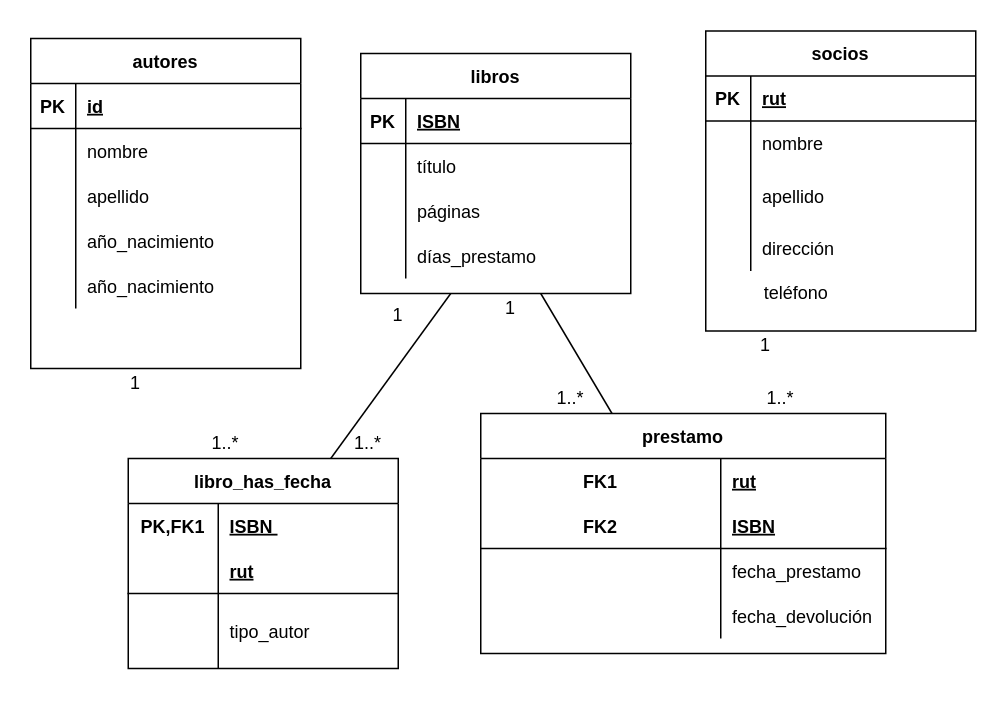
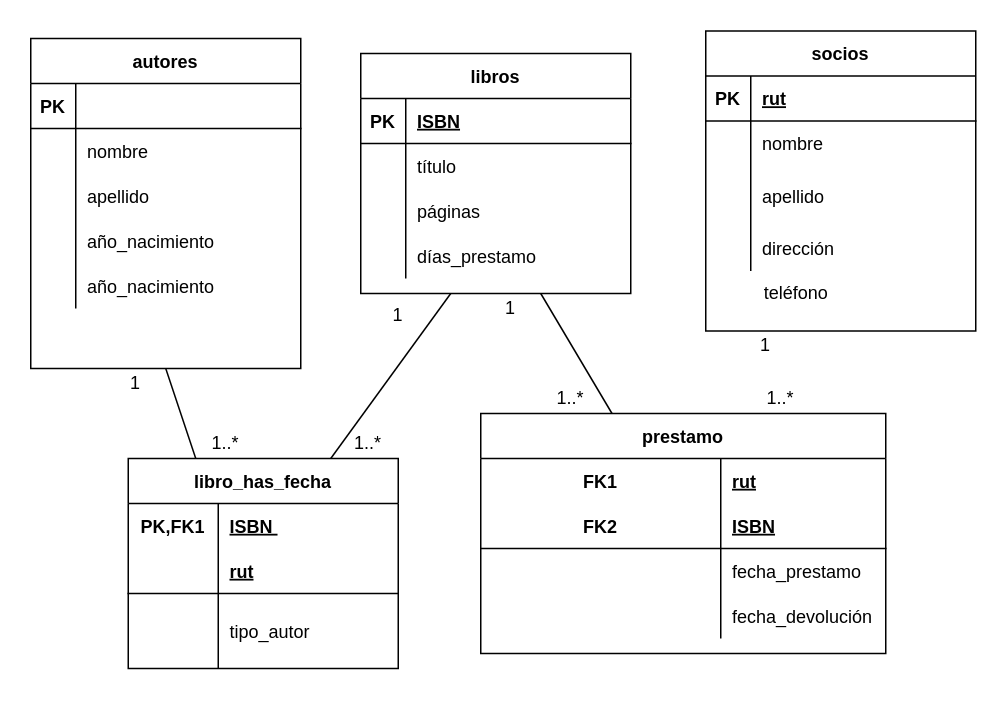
  <mxCell id="0" />
  <mxCell id="1" parent="0" />
  <mxCell id="2" value="socios" style="shape=table;startSize=30;container=1;collapsible=1;childLayout=tableLayout;fixedRows=1;rowLines=0;fontStyle=1;align=center;resizeLast=1;" parent="1" vertex="1"><mxGeometry x="470" y="20" width="180" height="200" as="geometry" /></mxCell>
  <mxCell id="3" value="" style="shape=partialRectangle;collapsible=0;dropTarget=0;pointerEvents=0;fillColor=none;top=0;left=0;bottom=1;right=0;points=[[0,0.5],[1,0.5]];portConstraint=eastwest;" parent="2" vertex="1"><mxGeometry y="30" width="180" height="30" as="geometry" /></mxCell>
  <mxCell id="4" value="PK" style="shape=partialRectangle;connectable=0;fillColor=none;top=0;left=0;bottom=0;right=0;fontStyle=1;overflow=hidden;" parent="3" vertex="1"><mxGeometry width="30" height="30" as="geometry" /></mxCell>
  <mxCell id="5" value="rut" style="shape=partialRectangle;connectable=0;fillColor=none;top=0;left=0;bottom=0;right=0;align=left;spacingLeft=6;fontStyle=5;overflow=hidden;" parent="3" vertex="1"><mxGeometry x="30" width="150" height="30" as="geometry" /></mxCell>
  <mxCell id="6" value="" style="shape=partialRectangle;collapsible=0;dropTarget=0;pointerEvents=0;fillColor=none;top=0;left=0;bottom=0;right=0;points=[[0,0.5],[1,0.5]];portConstraint=eastwest;" parent="2" vertex="1"><mxGeometry y="60" width="180" height="30" as="geometry" /></mxCell>
  <mxCell id="7" value="" style="shape=partialRectangle;connectable=0;fillColor=none;top=0;left=0;bottom=0;right=0;editable=1;overflow=hidden;" parent="6" vertex="1"><mxGeometry width="30" height="30" as="geometry" /></mxCell>
  <mxCell id="8" value="nombre" style="shape=partialRectangle;connectable=0;fillColor=none;top=0;left=0;bottom=0;right=0;align=left;spacingLeft=6;overflow=hidden;" parent="6" vertex="1"><mxGeometry x="30" width="150" height="30" as="geometry" /></mxCell>
  <mxCell id="9" value="" style="shape=partialRectangle;collapsible=0;dropTarget=0;pointerEvents=0;fillColor=none;top=0;left=0;bottom=0;right=0;points=[[0,0.5],[1,0.5]];portConstraint=eastwest;" parent="2" vertex="1"><mxGeometry y="90" width="180" height="40" as="geometry" /></mxCell>
  <mxCell id="10" value="    " style="shape=partialRectangle;connectable=0;fillColor=none;top=0;left=0;bottom=0;right=0;editable=1;overflow=hidden;" parent="9" vertex="1"><mxGeometry width="30" height="40" as="geometry" /></mxCell>
  <mxCell id="11" value="apellido" style="shape=partialRectangle;connectable=0;fillColor=none;top=0;left=0;bottom=0;right=0;align=left;spacingLeft=6;overflow=hidden;" parent="9" vertex="1"><mxGeometry x="30" width="150" height="40" as="geometry" /></mxCell>
  <mxCell id="12" value="" style="shape=partialRectangle;collapsible=0;dropTarget=0;pointerEvents=0;fillColor=none;top=0;left=0;bottom=0;right=0;points=[[0,0.5],[1,0.5]];portConstraint=eastwest;" parent="2" vertex="1"><mxGeometry y="130" width="180" height="30" as="geometry" /></mxCell>
  <mxCell id="13" value="" style="shape=partialRectangle;connectable=0;fillColor=none;top=0;left=0;bottom=0;right=0;editable=1;overflow=hidden;" parent="12" vertex="1"><mxGeometry width="30" height="30" as="geometry" /></mxCell>
  <mxCell id="14" value="dirección" style="shape=partialRectangle;connectable=0;fillColor=none;top=0;left=0;bottom=0;right=0;align=left;spacingLeft=6;overflow=hidden;" parent="12" vertex="1"><mxGeometry x="30" width="150" height="30" as="geometry" /></mxCell>
  <mxCell id="15" value="teléfono" style="text;html=1;align=center;verticalAlign=middle;resizable=0;points=[];autosize=1;strokeColor=none;" parent="1" vertex="1"><mxGeometry x="500" y="185" width="60" height="20" as="geometry" /></mxCell>
  <mxCell id="16" value="autores" style="shape=table;startSize=30;container=1;collapsible=1;childLayout=tableLayout;fixedRows=1;rowLines=0;fontStyle=1;align=center;resizeLast=1;" parent="1" vertex="1"><mxGeometry x="20" y="25" width="180" height="220" as="geometry" /></mxCell>
  <mxCell id="17" value="" style="shape=partialRectangle;collapsible=0;dropTarget=0;pointerEvents=0;fillColor=none;top=0;left=0;bottom=1;right=0;points=[[0,0.5],[1,0.5]];portConstraint=eastwest;" parent="16" vertex="1"><mxGeometry y="30" width="180" height="30" as="geometry" /></mxCell>
  <mxCell id="18" value="PK" style="shape=partialRectangle;connectable=0;fillColor=none;top=0;left=0;bottom=0;right=0;fontStyle=1;overflow=hidden;" parent="17" vertex="1"><mxGeometry width="30" height="30" as="geometry" /></mxCell>
- <mxCell id="19" value="id" style="shape=partialRectangle;connectable=0;fillColor=none;top=0;left=0;bottom=0;right=0;align=left;spacingLeft=6;fontStyle=5;overflow=hidden;" parent="17" vertex="1"><mxGeometry x="30" width="150" height="30" as="geometry" /></mxCell>
  <mxCell id="20" value="" style="shape=partialRectangle;collapsible=0;dropTarget=0;pointerEvents=0;fillColor=none;top=0;left=0;bottom=0;right=0;points=[[0,0.5],[1,0.5]];portConstraint=eastwest;" parent="16" vertex="1"><mxGeometry y="60" width="180" height="30" as="geometry" /></mxCell>
  <mxCell id="21" value="" style="shape=partialRectangle;connectable=0;fillColor=none;top=0;left=0;bottom=0;right=0;editable=1;overflow=hidden;" parent="20" vertex="1"><mxGeometry width="30" height="30" as="geometry" /></mxCell>
  <mxCell id="22" value="nombre" style="shape=partialRectangle;connectable=0;fillColor=none;top=0;left=0;bottom=0;right=0;align=left;spacingLeft=6;overflow=hidden;" parent="20" vertex="1"><mxGeometry x="30" width="150" height="30" as="geometry" /></mxCell>
  <mxCell id="23" value="" style="shape=partialRectangle;collapsible=0;dropTarget=0;pointerEvents=0;fillColor=none;top=0;left=0;bottom=0;right=0;points=[[0,0.5],[1,0.5]];portConstraint=eastwest;" parent="16" vertex="1"><mxGeometry y="90" width="180" height="30" as="geometry" /></mxCell>
  <mxCell id="24" value="" style="shape=partialRectangle;connectable=0;fillColor=none;top=0;left=0;bottom=0;right=0;editable=1;overflow=hidden;" parent="23" vertex="1"><mxGeometry width="30" height="30" as="geometry" /></mxCell>
  <mxCell id="25" value="apellido" style="shape=partialRectangle;connectable=0;fillColor=none;top=0;left=0;bottom=0;right=0;align=left;spacingLeft=6;overflow=hidden;" parent="23" vertex="1"><mxGeometry x="30" width="150" height="30" as="geometry" /></mxCell>
  <mxCell id="26" value="" style="shape=partialRectangle;collapsible=0;dropTarget=0;pointerEvents=0;fillColor=none;top=0;left=0;bottom=0;right=0;points=[[0,0.5],[1,0.5]];portConstraint=eastwest;" vertex="1" parent="16"><mxGeometry y="120" width="180" height="30" as="geometry" /></mxCell>
  <mxCell id="27" value="" style="shape=partialRectangle;connectable=0;fillColor=none;top=0;left=0;bottom=0;right=0;editable=1;overflow=hidden;" vertex="1" parent="26"><mxGeometry width="30" height="30" as="geometry" /></mxCell>
  <mxCell id="28" value="año_nacimiento" style="shape=partialRectangle;connectable=0;fillColor=none;top=0;left=0;bottom=0;right=0;align=left;spacingLeft=6;overflow=hidden;" vertex="1" parent="26"><mxGeometry x="30" width="150" height="30" as="geometry" /></mxCell>
  <mxCell id="29" value="" style="shape=partialRectangle;collapsible=0;dropTarget=0;pointerEvents=0;fillColor=none;top=0;left=0;bottom=0;right=0;points=[[0,0.5],[1,0.5]];portConstraint=eastwest;" parent="16" vertex="1"><mxGeometry y="150" width="180" height="30" as="geometry" /></mxCell>
  <mxCell id="30" value="" style="shape=partialRectangle;connectable=0;fillColor=none;top=0;left=0;bottom=0;right=0;editable=1;overflow=hidden;" parent="29" vertex="1"><mxGeometry width="30" height="30" as="geometry" /></mxCell>
  <mxCell id="31" value="año_nacimiento" style="shape=partialRectangle;connectable=0;fillColor=none;top=0;left=0;bottom=0;right=0;align=left;spacingLeft=6;overflow=hidden;" parent="29" vertex="1"><mxGeometry x="30" width="150" height="30" as="geometry" /></mxCell>
  <mxCell id="32" value="libros" style="shape=table;startSize=30;container=1;collapsible=1;childLayout=tableLayout;fixedRows=1;rowLines=0;fontStyle=1;align=center;resizeLast=1;" parent="1" vertex="1"><mxGeometry x="240" y="35" width="180" height="160" as="geometry" /></mxCell>
  <mxCell id="33" value="" style="shape=partialRectangle;collapsible=0;dropTarget=0;pointerEvents=0;fillColor=none;top=0;left=0;bottom=1;right=0;points=[[0,0.5],[1,0.5]];portConstraint=eastwest;" parent="32" vertex="1"><mxGeometry y="30" width="180" height="30" as="geometry" /></mxCell>
  <mxCell id="34" value="PK" style="shape=partialRectangle;connectable=0;fillColor=none;top=0;left=0;bottom=0;right=0;fontStyle=1;overflow=hidden;" parent="33" vertex="1"><mxGeometry width="30" height="30" as="geometry" /></mxCell>
  <mxCell id="35" value="ISBN" style="shape=partialRectangle;connectable=0;fillColor=none;top=0;left=0;bottom=0;right=0;align=left;spacingLeft=6;fontStyle=5;overflow=hidden;" parent="33" vertex="1"><mxGeometry x="30" width="150" height="30" as="geometry" /></mxCell>
  <mxCell id="36" value="" style="shape=partialRectangle;collapsible=0;dropTarget=0;pointerEvents=0;fillColor=none;top=0;left=0;bottom=0;right=0;points=[[0,0.5],[1,0.5]];portConstraint=eastwest;" parent="32" vertex="1"><mxGeometry y="60" width="180" height="30" as="geometry" /></mxCell>
  <mxCell id="37" value="    " style="shape=partialRectangle;connectable=0;fillColor=none;top=0;left=0;bottom=0;right=0;editable=1;overflow=hidden;" parent="36" vertex="1"><mxGeometry width="30" height="30" as="geometry" /></mxCell>
  <mxCell id="38" value="título" style="shape=partialRectangle;connectable=0;fillColor=none;top=0;left=0;bottom=0;right=0;align=left;spacingLeft=6;overflow=hidden;" parent="36" vertex="1"><mxGeometry x="30" width="150" height="30" as="geometry" /></mxCell>
  <mxCell id="39" value="" style="shape=partialRectangle;collapsible=0;dropTarget=0;pointerEvents=0;fillColor=none;top=0;left=0;bottom=0;right=0;points=[[0,0.5],[1,0.5]];portConstraint=eastwest;" parent="32" vertex="1"><mxGeometry y="90" width="180" height="30" as="geometry" /></mxCell>
  <mxCell id="40" value="" style="shape=partialRectangle;connectable=0;fillColor=none;top=0;left=0;bottom=0;right=0;editable=1;overflow=hidden;" parent="39" vertex="1"><mxGeometry width="30" height="30" as="geometry" /></mxCell>
  <mxCell id="41" value="páginas" style="shape=partialRectangle;connectable=0;fillColor=none;top=0;left=0;bottom=0;right=0;align=left;spacingLeft=6;overflow=hidden;" parent="39" vertex="1"><mxGeometry x="30" width="150" height="30" as="geometry" /></mxCell>
  <mxCell id="42" value="" style="shape=partialRectangle;collapsible=0;dropTarget=0;pointerEvents=0;fillColor=none;top=0;left=0;bottom=0;right=0;points=[[0,0.5],[1,0.5]];portConstraint=eastwest;" parent="32" vertex="1"><mxGeometry y="120" width="180" height="30" as="geometry" /></mxCell>
  <mxCell id="43" value="" style="shape=partialRectangle;connectable=0;fillColor=none;top=0;left=0;bottom=0;right=0;editable=1;overflow=hidden;" parent="42" vertex="1"><mxGeometry width="30" height="30" as="geometry" /></mxCell>
  <mxCell id="44" value="días_prestamo" style="shape=partialRectangle;connectable=0;fillColor=none;top=0;left=0;bottom=0;right=0;align=left;spacingLeft=6;overflow=hidden;" parent="42" vertex="1"><mxGeometry x="30" width="150" height="30" as="geometry" /></mxCell>
  <mxCell id="45" value="prestamo" style="shape=table;startSize=30;container=1;collapsible=1;childLayout=tableLayout;fixedRows=1;rowLines=0;fontStyle=1;align=center;resizeLast=1;" parent="1" vertex="1"><mxGeometry x="320" y="275" width="270" height="160" as="geometry" /></mxCell>
  <mxCell id="46" value="" style="shape=partialRectangle;collapsible=0;dropTarget=0;pointerEvents=0;fillColor=none;top=0;left=0;bottom=0;right=0;points=[[0,0.5],[1,0.5]];portConstraint=eastwest;" parent="45" vertex="1"><mxGeometry y="30" width="270" height="30" as="geometry" /></mxCell>
  <mxCell id="47" value="FK1" style="shape=partialRectangle;connectable=0;fillColor=none;top=0;left=0;bottom=0;right=0;fontStyle=1;overflow=hidden;" parent="46" vertex="1"><mxGeometry width="160" height="30" as="geometry" /></mxCell>
  <mxCell id="48" value="rut" style="shape=partialRectangle;connectable=0;fillColor=none;top=0;left=0;bottom=0;right=0;align=left;spacingLeft=6;fontStyle=5;overflow=hidden;" parent="46" vertex="1"><mxGeometry x="160" width="110" height="30" as="geometry" /></mxCell>
  <mxCell id="49" value="" style="shape=partialRectangle;collapsible=0;dropTarget=0;pointerEvents=0;fillColor=none;top=0;left=0;bottom=1;right=0;points=[[0,0.5],[1,0.5]];portConstraint=eastwest;" parent="45" vertex="1"><mxGeometry y="60" width="270" height="30" as="geometry" /></mxCell>
  <mxCell id="50" value="FK2" style="shape=partialRectangle;connectable=0;fillColor=none;top=0;left=0;bottom=0;right=0;fontStyle=1;overflow=hidden;" parent="49" vertex="1"><mxGeometry width="160" height="30" as="geometry" /></mxCell>
  <mxCell id="51" value="ISBN" style="shape=partialRectangle;connectable=0;fillColor=none;top=0;left=0;bottom=0;right=0;align=left;spacingLeft=6;fontStyle=5;overflow=hidden;" parent="49" vertex="1"><mxGeometry x="160" width="110" height="30" as="geometry" /></mxCell>
  <mxCell id="52" value="" style="shape=partialRectangle;collapsible=0;dropTarget=0;pointerEvents=0;fillColor=none;top=0;left=0;bottom=0;right=0;points=[[0,0.5],[1,0.5]];portConstraint=eastwest;" parent="45" vertex="1"><mxGeometry y="90" width="270" height="30" as="geometry" /></mxCell>
  <mxCell id="53" value="" style="shape=partialRectangle;connectable=0;fillColor=none;top=0;left=0;bottom=0;right=0;editable=1;overflow=hidden;" parent="52" vertex="1"><mxGeometry width="160" height="30" as="geometry" /></mxCell>
  <mxCell id="54" value="fecha_prestamo" style="shape=partialRectangle;connectable=0;fillColor=none;top=0;left=0;bottom=0;right=0;align=left;spacingLeft=6;overflow=hidden;" parent="52" vertex="1"><mxGeometry x="160" width="110" height="30" as="geometry" /></mxCell>
  <mxCell id="55" value="" style="shape=partialRectangle;collapsible=0;dropTarget=0;pointerEvents=0;fillColor=none;top=0;left=0;bottom=0;right=0;points=[[0,0.5],[1,0.5]];portConstraint=eastwest;" parent="45" vertex="1"><mxGeometry y="120" width="270" height="30" as="geometry" /></mxCell>
  <mxCell id="56" value="" style="shape=partialRectangle;connectable=0;fillColor=none;top=0;left=0;bottom=0;right=0;editable=1;overflow=hidden;" parent="55" vertex="1"><mxGeometry width="160" height="30" as="geometry" /></mxCell>
  <mxCell id="57" value="fecha_devolución" style="shape=partialRectangle;connectable=0;fillColor=none;top=0;left=0;bottom=0;right=0;align=left;spacingLeft=6;overflow=hidden;" parent="55" vertex="1"><mxGeometry x="160" width="110" height="30" as="geometry" /></mxCell>
  <mxCell id="58" value="libro_has_fecha" style="shape=table;startSize=30;container=1;collapsible=1;childLayout=tableLayout;fixedRows=1;rowLines=0;fontStyle=1;align=center;resizeLast=1;" parent="1" vertex="1"><mxGeometry x="85" y="305" width="180" height="140" as="geometry" /></mxCell>
  <mxCell id="59" value="" style="shape=partialRectangle;collapsible=0;dropTarget=0;pointerEvents=0;fillColor=none;top=0;left=0;bottom=0;right=0;points=[[0,0.5],[1,0.5]];portConstraint=eastwest;" parent="58" vertex="1"><mxGeometry y="30" width="180" height="30" as="geometry" /></mxCell>
  <mxCell id="60" value="PK,FK1" style="shape=partialRectangle;connectable=0;fillColor=none;top=0;left=0;bottom=0;right=0;fontStyle=1;overflow=hidden;" parent="59" vertex="1"><mxGeometry width="60" height="30" as="geometry" /></mxCell>
  <mxCell id="61" value="ISBN " style="shape=partialRectangle;connectable=0;fillColor=none;top=0;left=0;bottom=0;right=0;align=left;spacingLeft=6;fontStyle=5;overflow=hidden;" parent="59" vertex="1"><mxGeometry x="60" width="120" height="30" as="geometry" /></mxCell>
  <mxCell id="62" value="" style="shape=partialRectangle;collapsible=0;dropTarget=0;pointerEvents=0;fillColor=none;top=0;left=0;bottom=1;right=0;points=[[0,0.5],[1,0.5]];portConstraint=eastwest;" parent="58" vertex="1"><mxGeometry y="60" width="180" height="30" as="geometry" /></mxCell>
  <mxCell id="63" value="rut" style="shape=partialRectangle;connectable=0;fillColor=none;top=0;left=0;bottom=0;right=0;align=left;spacingLeft=6;fontStyle=5;overflow=hidden;" parent="62" vertex="1"><mxGeometry x="60" width="120" height="30" as="geometry" /></mxCell>
  <mxCell id="64" value="" style="shape=partialRectangle;collapsible=0;dropTarget=0;pointerEvents=0;fillColor=none;top=0;left=0;bottom=0;right=0;points=[[0,0.5],[1,0.5]];portConstraint=eastwest;" parent="58" vertex="1"><mxGeometry y="90" width="180" height="50" as="geometry" /></mxCell>
  <mxCell id="65" value="" style="shape=partialRectangle;connectable=0;fillColor=none;top=0;left=0;bottom=0;right=0;editable=1;overflow=hidden;" parent="64" vertex="1"><mxGeometry width="60" height="50" as="geometry" /></mxCell>
  <mxCell id="66" value="tipo_autor" style="shape=partialRectangle;connectable=0;fillColor=none;top=0;left=0;bottom=0;right=0;align=left;spacingLeft=6;overflow=hidden;" parent="64" vertex="1"><mxGeometry x="60" width="120" height="50" as="geometry" /></mxCell>
+ <mxCell id="67" value="" style="endArrow=none;html=1;entryX=0.5;entryY=1;entryDx=0;entryDy=0;exitX=0.25;exitY=0;exitDx=0;exitDy=0;" edge="1" parent="1" source="58" target="16"><mxGeometry width="50" height="50" relative="1" as="geometry"><mxPoint x="80" y="355" as="sourcePoint" /><mxPoint x="130" y="305" as="targetPoint" /></mxGeometry></mxCell>
  <mxCell id="68" value="" style="endArrow=none;html=1;exitX=0.75;exitY=0;exitDx=0;exitDy=0;" edge="1" parent="1" source="58"><mxGeometry width="50" height="50" relative="1" as="geometry"><mxPoint x="250" y="315" as="sourcePoint" /><mxPoint x="300" y="195" as="targetPoint" /><Array as="points" /></mxGeometry></mxCell>
  <mxCell id="69" value="" style="endArrow=none;html=1;" edge="1" parent="1" source="45"><mxGeometry width="50" height="50" relative="1" as="geometry"><mxPoint x="250" y="315" as="sourcePoint" /><mxPoint x="360" y="195" as="targetPoint" /></mxGeometry></mxCell>
  <mxCell id="70" value="1" style="text;html=1;strokeColor=none;fillColor=none;align=center;verticalAlign=middle;whiteSpace=wrap;rounded=0;" vertex="1" parent="1"><mxGeometry x="490" y="220" width="40" height="20" as="geometry" /></mxCell>
  <mxCell id="71" value="1" style="text;html=1;strokeColor=none;fillColor=none;align=center;verticalAlign=middle;whiteSpace=wrap;rounded=0;" vertex="1" parent="1"><mxGeometry x="320" y="195" width="40" height="20" as="geometry" /></mxCell>
  <mxCell id="72" value="1" style="text;html=1;strokeColor=none;fillColor=none;align=center;verticalAlign=middle;whiteSpace=wrap;rounded=0;" vertex="1" parent="1"><mxGeometry x="245" y="200" width="40" height="20" as="geometry" /></mxCell>
  <mxCell id="73" value="1" style="text;html=1;strokeColor=none;fillColor=none;align=center;verticalAlign=middle;whiteSpace=wrap;rounded=0;" vertex="1" parent="1"><mxGeometry x="70" y="245" width="40" height="20" as="geometry" /></mxCell>
  <mxCell id="74" value="1..*" style="text;html=1;strokeColor=none;fillColor=none;align=center;verticalAlign=middle;whiteSpace=wrap;rounded=0;" vertex="1" parent="1"><mxGeometry x="500" y="255" width="40" height="20" as="geometry" /></mxCell>
  <mxCell id="75" value="1..*" style="text;html=1;strokeColor=none;fillColor=none;align=center;verticalAlign=middle;whiteSpace=wrap;rounded=0;" vertex="1" parent="1"><mxGeometry x="360" y="255" width="40" height="20" as="geometry" /></mxCell>
  <mxCell id="76" value="1..*" style="text;html=1;strokeColor=none;fillColor=none;align=center;verticalAlign=middle;whiteSpace=wrap;rounded=0;" vertex="1" parent="1"><mxGeometry x="130" y="285" width="40" height="20" as="geometry" /></mxCell>
  <mxCell id="77" value="1..*" style="text;html=1;strokeColor=none;fillColor=none;align=center;verticalAlign=middle;whiteSpace=wrap;rounded=0;" vertex="1" parent="1"><mxGeometry x="225" y="285" width="40" height="20" as="geometry" /></mxCell>
